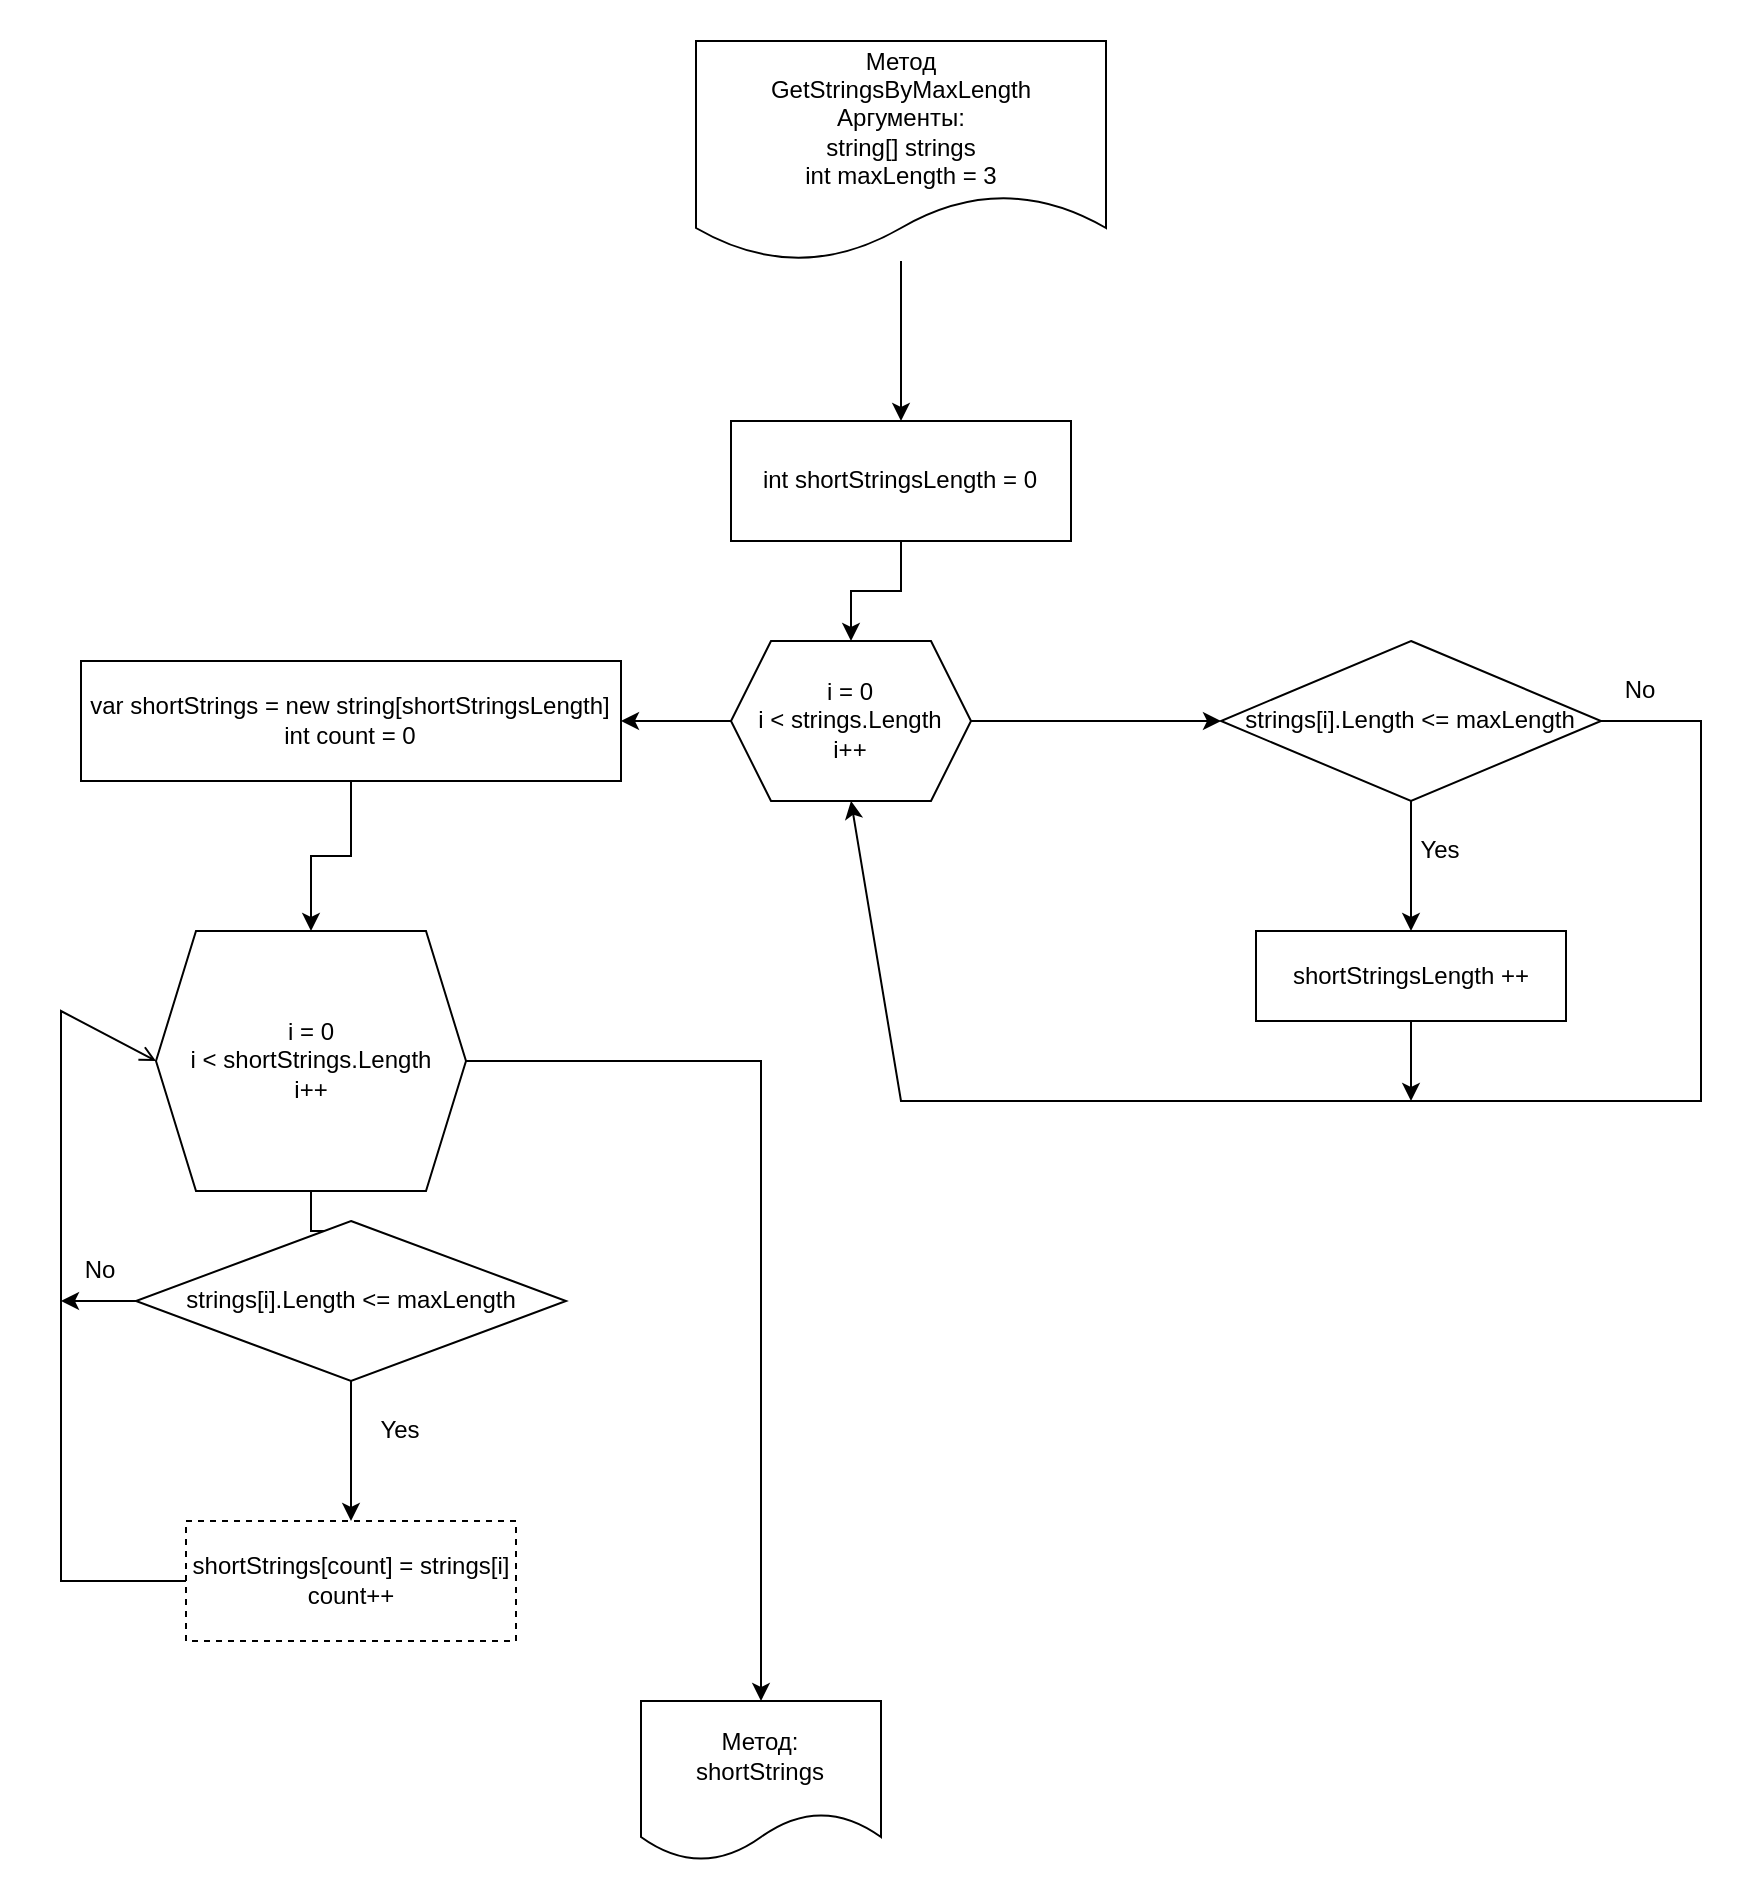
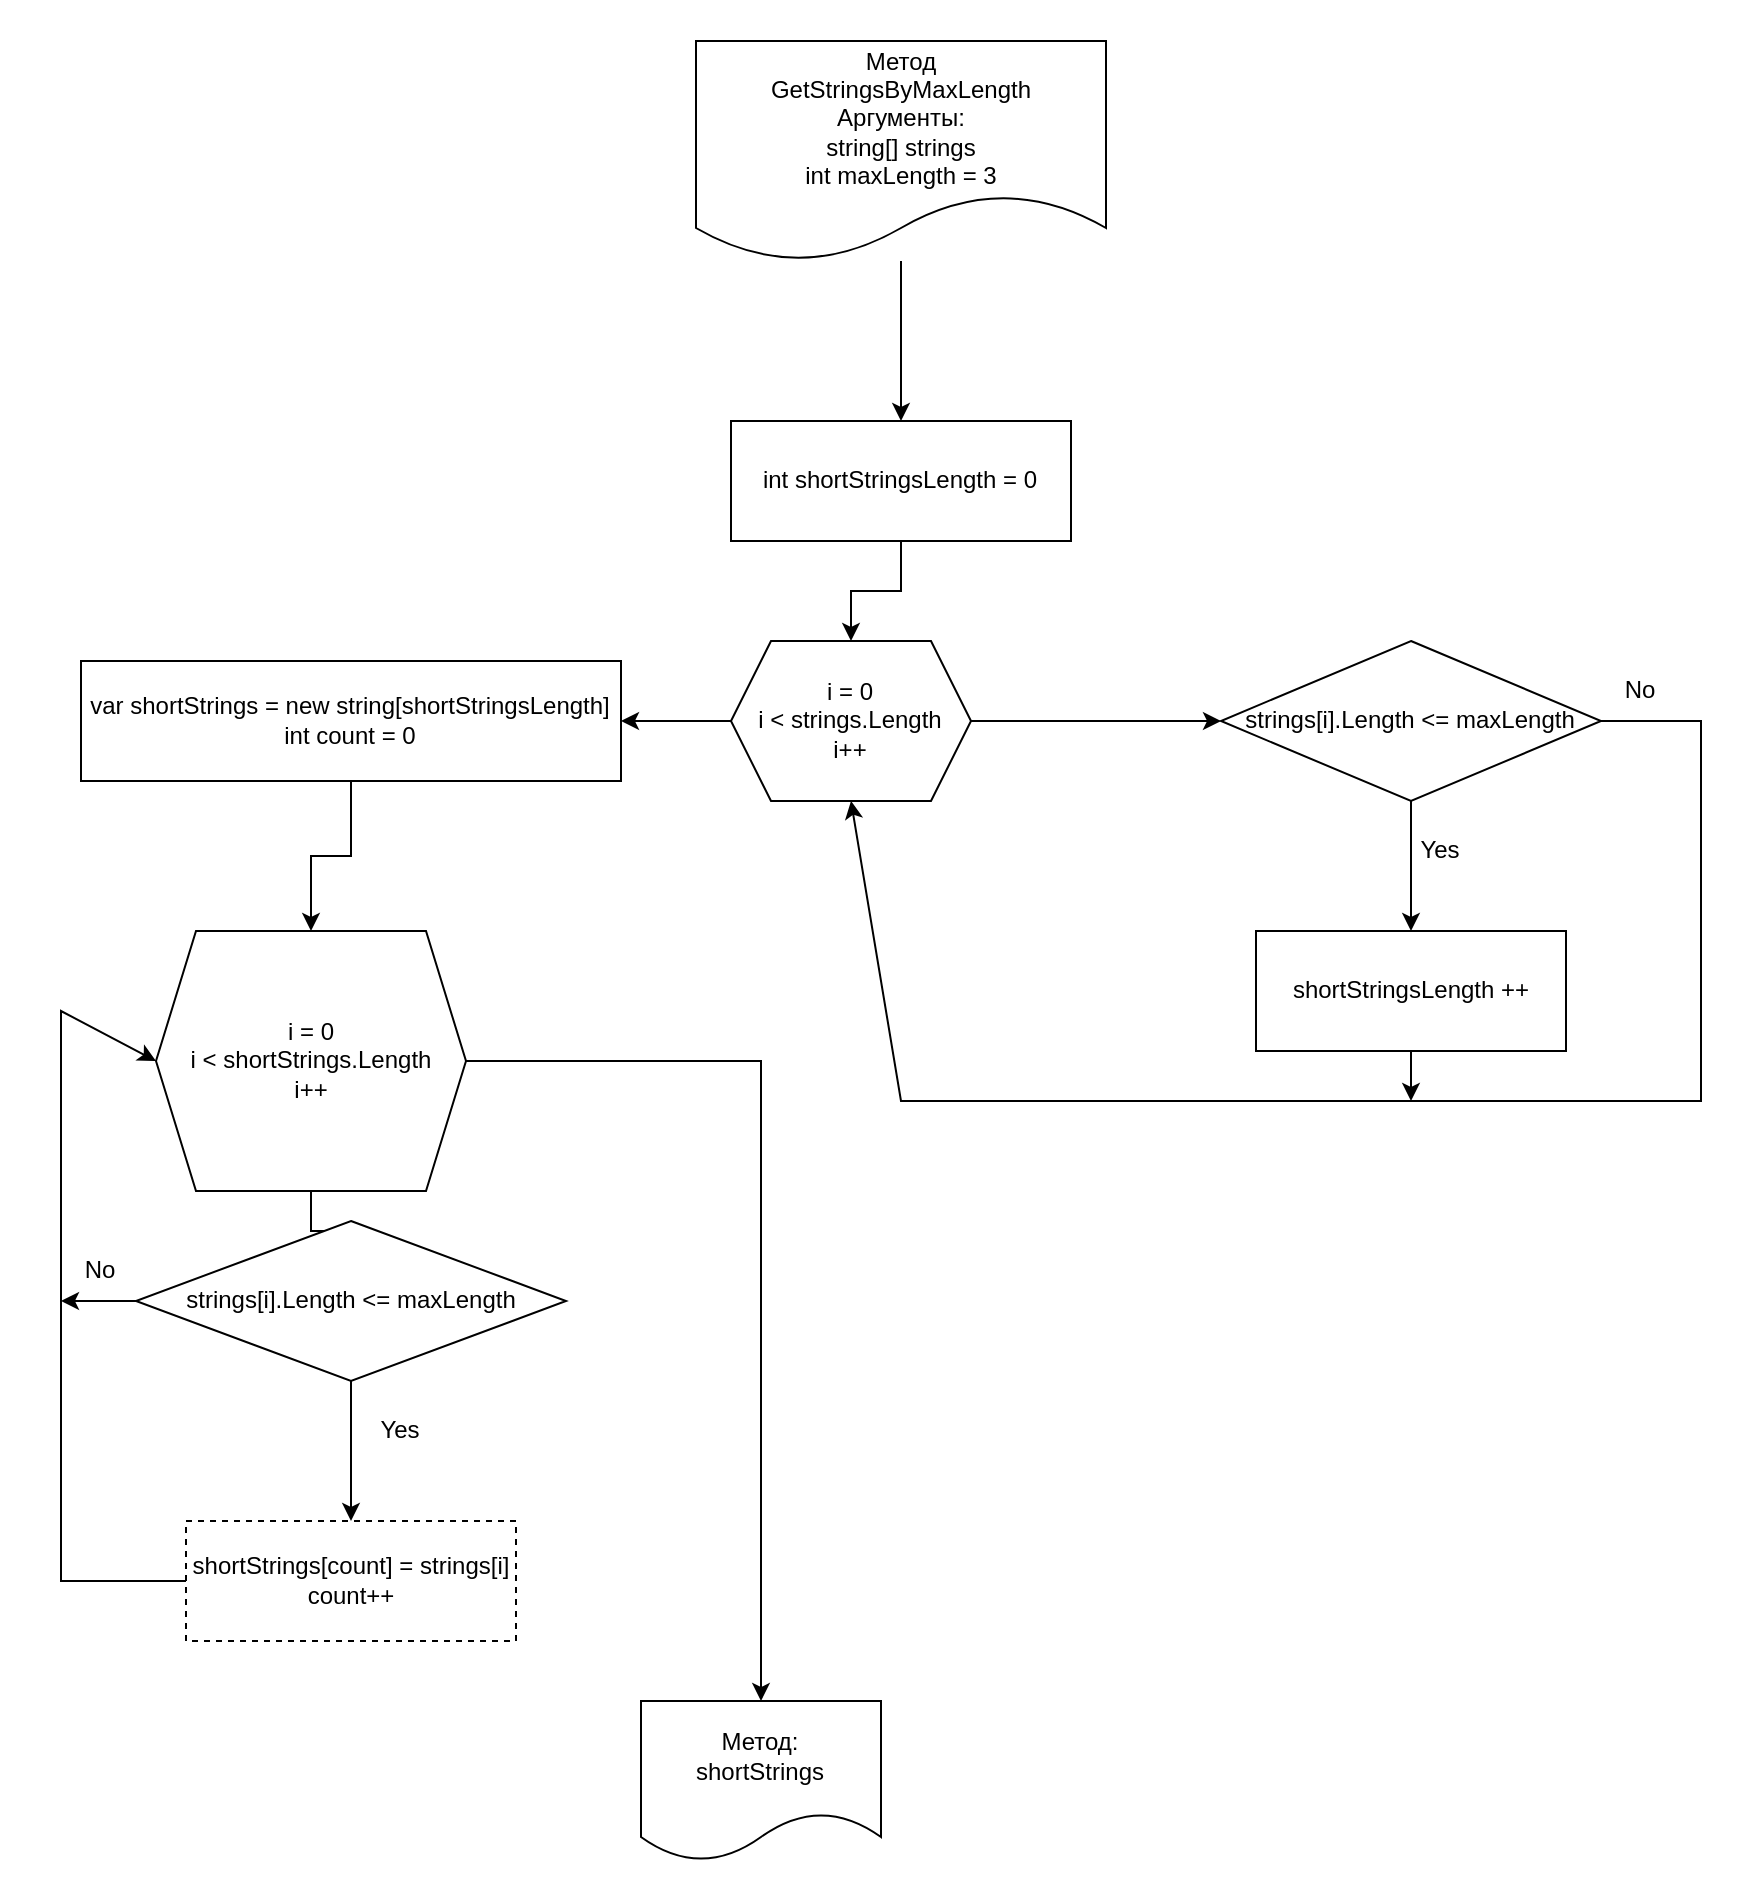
  <mxCell id="0" />
  <mxCell id="1" parent="0" />
  <mxCell id="2" value="" style="edgeStyle=orthogonalEdgeStyle;rounded=0;orthogonalLoop=1;jettySize=auto;html=1;" parent="1" source="4" target="8" edge="1"><mxGeometry relative="1" as="geometry" /></mxCell>
  <mxCell id="3" value="" style="edgeStyle=orthogonalEdgeStyle;rounded=0;orthogonalLoop=1;jettySize=auto;html=1;" parent="1" source="4" target="14" edge="1"><mxGeometry relative="1" as="geometry" /></mxCell>
  <mxCell id="4" value="i = 0&lt;br&gt;i &amp;lt; strings.Length&lt;br&gt;i++" style="shape=hexagon;perimeter=hexagonPerimeter2;whiteSpace=wrap;html=1;fixedSize=1;" parent="1" vertex="1"><mxGeometry x="365" y="320" width="120" height="80" as="geometry" /></mxCell>
  <mxCell id="5" value="" style="edgeStyle=orthogonalEdgeStyle;rounded=0;orthogonalLoop=1;jettySize=auto;html=1;" parent="1" source="6" target="4" edge="1"><mxGeometry relative="1" as="geometry" /></mxCell>
  <mxCell id="6" value="int shortStringsLength = 0&lt;br&gt;" style="whiteSpace=wrap;html=1;" parent="1" vertex="1"><mxGeometry x="365" y="210" width="170" height="60" as="geometry" /></mxCell>
  <mxCell id="7" value="" style="edgeStyle=orthogonalEdgeStyle;rounded=0;orthogonalLoop=1;jettySize=auto;html=1;" parent="1" source="8" target="9" edge="1"><mxGeometry relative="1" as="geometry" /></mxCell>
  <mxCell id="8" value="strings[i].Length &amp;lt;= maxLength" style="rhombus;whiteSpace=wrap;html=1;" parent="1" vertex="1"><mxGeometry x="610" y="320" width="190" height="80" as="geometry" /></mxCell>
- <mxCell id="9" value="shortStringsLength ++" style="whiteSpace=wrap;html=1;" parent="1" vertex="1"><mxGeometry x="627.5" y="465" width="155" height="45" as="geometry" /></mxCell>
+ <mxCell id="9" value="shortStringsLength ++" style="whiteSpace=wrap;html=1;" parent="1" vertex="1"><mxGeometry x="627.5" y="465" width="155" height="60" as="geometry" /></mxCell>
  <mxCell id="10" value="Yes" style="text;html=1;strokeColor=none;fillColor=none;align=center;verticalAlign=middle;whiteSpace=wrap;rounded=0;" parent="1" vertex="1"><mxGeometry x="690" y="410" width="60" height="30" as="geometry" /></mxCell>
  <mxCell id="11" value="" style="endArrow=classic;html=1;rounded=0;exitX=1;exitY=0.5;exitDx=0;exitDy=0;entryX=0.5;entryY=1;entryDx=0;entryDy=0;" parent="1" source="8" target="4" edge="1"><mxGeometry width="50" height="50" relative="1" as="geometry"><mxPoint x="860" y="320" as="sourcePoint" /><mxPoint x="460" y="560" as="targetPoint" /><Array as="points"><mxPoint x="850" y="360" /><mxPoint x="850" y="550" /><mxPoint x="450" y="550" /></Array></mxGeometry></mxCell>
  <mxCell id="12" value="No" style="text;html=1;strokeColor=none;fillColor=none;align=center;verticalAlign=middle;whiteSpace=wrap;rounded=0;" parent="1" vertex="1"><mxGeometry x="790" y="330" width="60" height="30" as="geometry" /></mxCell>
  <mxCell id="13" value="" style="edgeStyle=orthogonalEdgeStyle;rounded=0;orthogonalLoop=1;jettySize=auto;html=1;" parent="1" source="14" target="17" edge="1"><mxGeometry relative="1" as="geometry" /></mxCell>
  <mxCell id="14" value="var shortStrings = new string[shortStringsLength]&lt;br&gt;int count = 0" style="whiteSpace=wrap;html=1;" parent="1" vertex="1"><mxGeometry x="40" y="330" width="270" height="60" as="geometry" /></mxCell>
  <mxCell id="15" value="" style="edgeStyle=orthogonalEdgeStyle;rounded=0;orthogonalLoop=1;jettySize=auto;html=1;" parent="1" source="17" target="19" edge="1"><mxGeometry relative="1" as="geometry" /></mxCell>
  <mxCell id="16" value="" style="edgeStyle=orthogonalEdgeStyle;rounded=0;orthogonalLoop=1;jettySize=auto;html=1;" parent="1" source="17" target="26" edge="1"><mxGeometry relative="1" as="geometry" /></mxCell>
  <mxCell id="17" value="i = 0&lt;br&gt;i &amp;lt; shortStrings.Length&lt;br&gt;i++" style="shape=hexagon;perimeter=hexagonPerimeter2;whiteSpace=wrap;html=1;fixedSize=1;" parent="1" vertex="1"><mxGeometry x="77.5" y="465" width="155" height="130" as="geometry" /></mxCell>
  <mxCell id="18" value="" style="edgeStyle=orthogonalEdgeStyle;rounded=0;orthogonalLoop=1;jettySize=auto;html=1;" parent="1" source="19" target="20" edge="1"><mxGeometry relative="1" as="geometry" /></mxCell>
  <mxCell id="19" value="strings[i].Length &amp;lt;= maxLength" style="rhombus;whiteSpace=wrap;html=1;" parent="1" vertex="1"><mxGeometry x="67.5" y="610" width="215" height="80" as="geometry" /></mxCell>
  <mxCell id="20" value="shortStrings[count] = strings[i]&lt;br&gt;count++" style="whiteSpace=wrap;html=1;dashed=1;" parent="1" vertex="1"><mxGeometry x="92.5" y="760" width="165" height="60" as="geometry" /></mxCell>
- <mxCell id="21" value="" style="endArrow=open;html=1;rounded=0;exitX=0;exitY=0.5;exitDx=0;exitDy=0;entryX=0;entryY=0.5;entryDx=0;entryDy=0;" parent="1" source="20" target="17" edge="1"><mxGeometry width="50" height="50" relative="1" as="geometry"><mxPoint x="370" y="650" as="sourcePoint" /><mxPoint x="40" y="660" as="targetPoint" /><Array as="points"><mxPoint x="30" y="790" /><mxPoint x="30" y="505" /></Array></mxGeometry></mxCell>
+ <mxCell id="21" value="" style="endArrow=classic;html=1;rounded=0;exitX=0;exitY=0.5;exitDx=0;exitDy=0;entryX=0;entryY=0.5;entryDx=0;entryDy=0;" parent="1" source="20" target="17" edge="1"><mxGeometry width="50" height="50" relative="1" as="geometry"><mxPoint x="370" y="650" as="sourcePoint" /><mxPoint x="40" y="660" as="targetPoint" /><Array as="points"><mxPoint x="30" y="790" /><mxPoint x="30" y="505" /></Array></mxGeometry></mxCell>
  <mxCell id="22" value="" style="endArrow=classic;html=1;rounded=0;exitX=0;exitY=0.5;exitDx=0;exitDy=0;" parent="1" source="19" edge="1"><mxGeometry width="50" height="50" relative="1" as="geometry"><mxPoint x="70" y="700" as="sourcePoint" /><mxPoint x="30" y="650" as="targetPoint" /></mxGeometry></mxCell>
  <mxCell id="23" value="" style="endArrow=classic;html=1;rounded=0;exitX=0.5;exitY=1;exitDx=0;exitDy=0;" parent="1" source="9" edge="1"><mxGeometry width="50" height="50" relative="1" as="geometry"><mxPoint x="770" y="620" as="sourcePoint" /><mxPoint x="705" y="550" as="targetPoint" /></mxGeometry></mxCell>
  <mxCell id="24" value="Yes" style="text;html=1;strokeColor=none;fillColor=none;align=center;verticalAlign=middle;whiteSpace=wrap;rounded=0;" parent="1" vertex="1"><mxGeometry x="170" y="700" width="60" height="30" as="geometry" /></mxCell>
  <mxCell id="25" value="No" style="text;html=1;strokeColor=none;fillColor=none;align=center;verticalAlign=middle;whiteSpace=wrap;rounded=0;" parent="1" vertex="1"><mxGeometry x="20" y="620" width="60" height="30" as="geometry" /></mxCell>
  <mxCell id="26" value="Метод:&lt;br&gt;shortStrings" style="shape=document;whiteSpace=wrap;html=1;boundedLbl=1;" parent="1" vertex="1"><mxGeometry x="320" y="850" width="120" height="80" as="geometry" /></mxCell>
  <mxCell id="27" value="" style="edgeStyle=orthogonalEdgeStyle;rounded=0;orthogonalLoop=1;jettySize=auto;html=1;entryX=0.5;entryY=0;entryDx=0;entryDy=0;" parent="1" source="28" target="6" edge="1"><mxGeometry relative="1" as="geometry"><mxPoint x="450" y="70" as="targetPoint" /></mxGeometry></mxCell>
  <mxCell id="28" value="Метод&lt;br&gt;GetStringsByMaxLength&lt;br&gt;Аргументы:&lt;br&gt;string[] strings&lt;br&gt;int maxLength = 3" style="shape=document;whiteSpace=wrap;html=1;boundedLbl=1;" parent="1" vertex="1"><mxGeometry x="347.5" y="20" width="205" height="110" as="geometry" /></mxCell>
